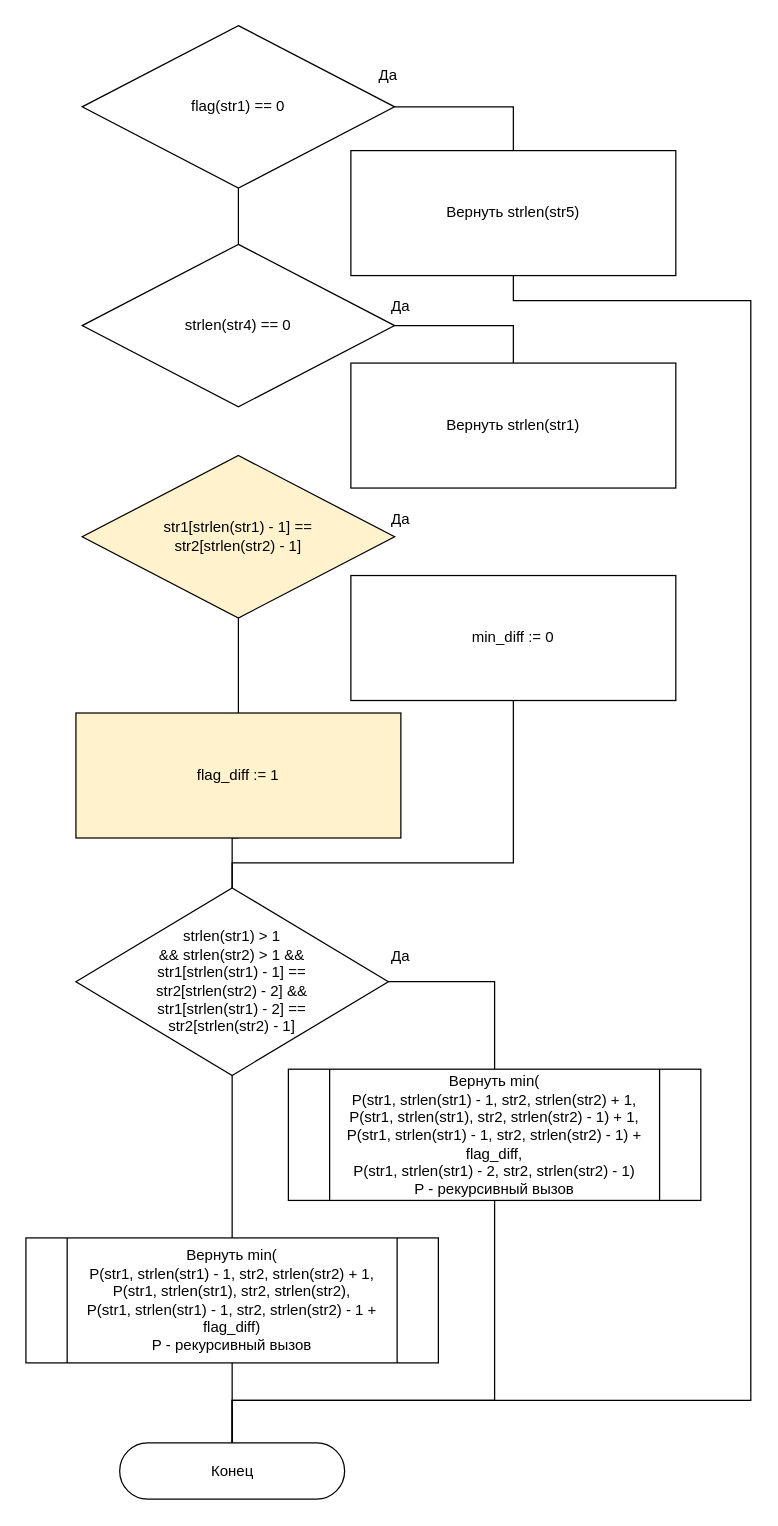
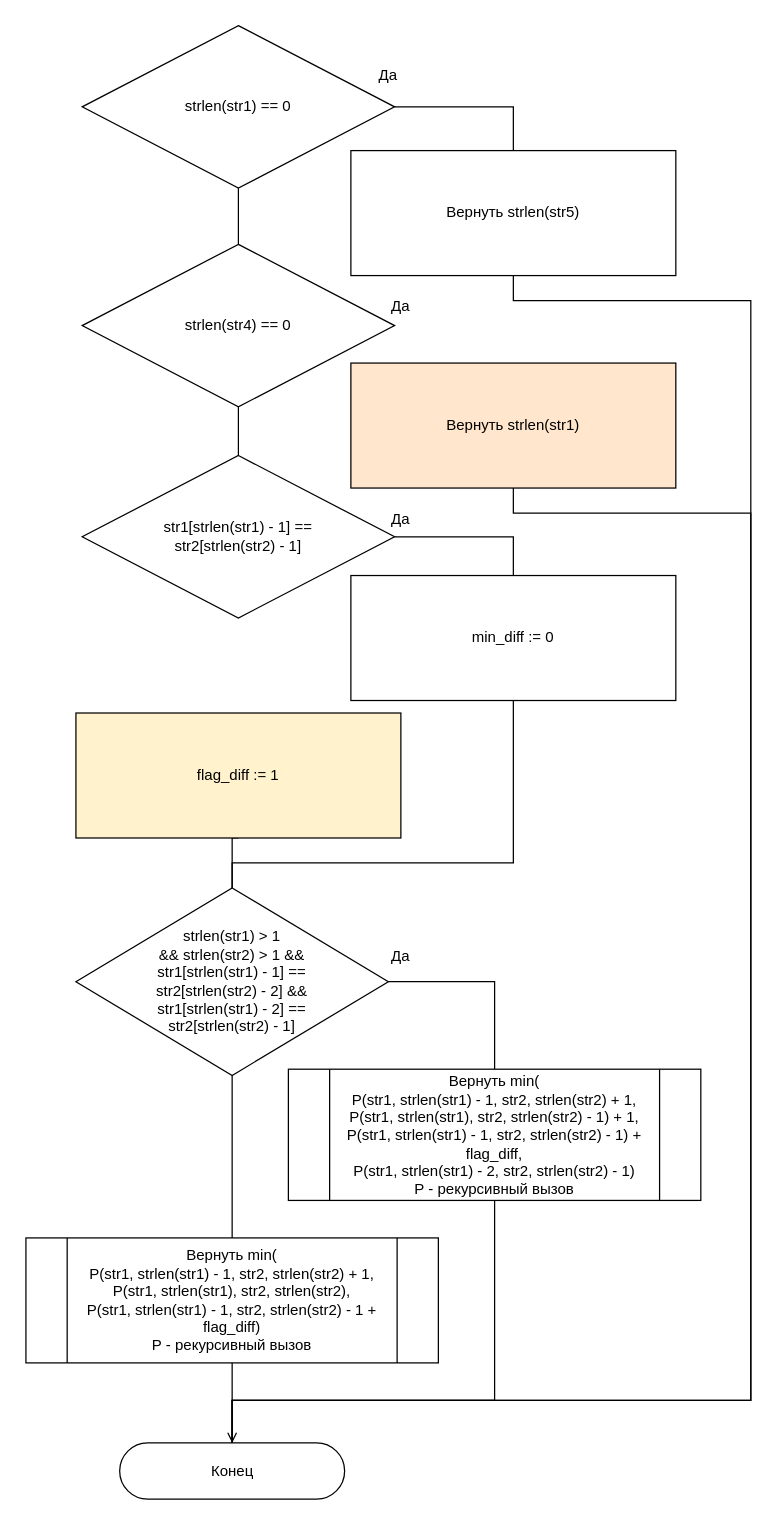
  <mxCell id="0" />
  <mxCell id="1" parent="0" />
  <mxCell id="2" style="edgeStyle=orthogonalEdgeStyle;rounded=0;orthogonalLoop=1;jettySize=auto;html=1;exitX=0.5;exitY=1;exitDx=0;exitDy=0;entryX=0.5;entryY=0;entryDx=0;entryDy=0;endArrow=none;endFill=0;" parent="1" source="4" target="10" edge="1"><mxGeometry relative="1" as="geometry"><mxPoint x="190" y="100" as="targetPoint" /></mxGeometry></mxCell>
  <mxCell id="3" style="edgeStyle=orthogonalEdgeStyle;rounded=0;orthogonalLoop=1;jettySize=auto;html=1;exitX=1;exitY=0.5;exitDx=0;exitDy=0;entryX=0.5;entryY=0;entryDx=0;entryDy=0;endArrow=none;endFill=0;" parent="1" source="4" target="7" edge="1"><mxGeometry relative="1" as="geometry" /></mxCell>
- <mxCell id="4" value="flag(str1) == 0" style="rhombus;whiteSpace=wrap;html=1;shadow=0;" parent="1" vertex="1"><mxGeometry x="65" y="20" width="250" height="130" as="geometry" /></mxCell>
+ <mxCell id="4" value="strlen(str1) == 0" style="rhombus;whiteSpace=wrap;html=1;shadow=0;" parent="1" vertex="1"><mxGeometry x="65" y="20" width="250" height="130" as="geometry" /></mxCell>
  <mxCell id="5" value="Да" style="text;html=1;strokeColor=none;fillColor=none;align=center;verticalAlign=middle;whiteSpace=wrap;rounded=0;shadow=0;" parent="1" vertex="1"><mxGeometry x="280" y="45" width="60" height="30" as="geometry" /></mxCell>
- <mxCell id="6" style="edgeStyle=orthogonalEdgeStyle;rounded=0;orthogonalLoop=1;jettySize=auto;html=1;exitX=0.5;exitY=1;exitDx=0;exitDy=0;entryX=0.5;entryY=0.5;entryDx=0;entryDy=-22.5;entryPerimeter=0;endArrow=none;endFill=0;" parent="1" source="7" target="30" edge="1"><mxGeometry relative="1" as="geometry"><Array as="points"><mxPoint x="410" y="240" /><mxPoint x="600" y="240" /><mxPoint x="600" y="1120" /><mxPoint x="185" y="1120" /></Array></mxGeometry></mxCell>
+ <mxCell id="6" style="edgeStyle=orthogonalEdgeStyle;rounded=0;orthogonalLoop=1;jettySize=auto;html=1;exitX=0.5;exitY=1;exitDx=0;exitDy=0;entryX=0.5;entryY=0.5;entryDx=0;entryDy=-22.5;entryPerimeter=0;endArrow=open;endFill=0;" parent="1" source="7" target="30" edge="1"><mxGeometry relative="1" as="geometry"><Array as="points"><mxPoint x="410" y="240" /><mxPoint x="600" y="240" /><mxPoint x="600" y="1120" /><mxPoint x="185" y="1120" /></Array></mxGeometry></mxCell>
  <mxCell id="7" value="Вернуть strlen(str5)" style="rounded=0;whiteSpace=wrap;html=1;" parent="1" vertex="1"><mxGeometry x="280" y="120" width="260" height="100" as="geometry" /></mxCell>
- <mxCell id="8" style="edgeStyle=orthogonalEdgeStyle;rounded=0;orthogonalLoop=1;jettySize=auto;html=1;exitX=1;exitY=0.5;exitDx=0;exitDy=0;entryX=0.5;entryY=0;entryDx=0;entryDy=0;endArrow=none;endFill=0;" parent="1" source="10" target="12" edge="1"><mxGeometry relative="1" as="geometry" /></mxCell>
+ <mxCell id="9" style="edgeStyle=orthogonalEdgeStyle;rounded=0;orthogonalLoop=1;jettySize=auto;html=1;exitX=0.5;exitY=1;exitDx=0;exitDy=0;entryX=0.5;entryY=0;entryDx=0;entryDy=0;endArrow=none;endFill=0;" parent="1" source="10" target="15" edge="1"><mxGeometry relative="1" as="geometry" /></mxCell>
  <mxCell id="10" value="strlen(str4) == 0" style="rhombus;whiteSpace=wrap;html=1;shadow=0;" parent="1" vertex="1"><mxGeometry x="65" y="195" width="250" height="130" as="geometry" /></mxCell>
- <mxCell id="12" value="Вернуть strlen(str1)" style="rounded=0;whiteSpace=wrap;html=1;" parent="1" vertex="1"><mxGeometry x="280" y="290" width="260" height="100" as="geometry" /></mxCell>
- <mxCell id="14" style="edgeStyle=orthogonalEdgeStyle;rounded=0;orthogonalLoop=1;jettySize=auto;html=1;exitX=0.5;exitY=1;exitDx=0;exitDy=0;entryX=0.5;entryY=0;entryDx=0;entryDy=0;endArrow=none;endFill=0;" parent="1" source="15" target="21" edge="1"><mxGeometry relative="1" as="geometry" /></mxCell>
- <mxCell id="15" value="str1[strlen(str1) - 1] ==&lt;br&gt;str2[strlen(str2) - 1]" style="rhombus;whiteSpace=wrap;html=1;shadow=0;fillColor=#fff2cc;" parent="1" vertex="1"><mxGeometry x="65" y="364" width="250" height="130" as="geometry" /></mxCell>
+ <mxCell id="11" style="edgeStyle=orthogonalEdgeStyle;rounded=0;orthogonalLoop=1;jettySize=auto;html=1;exitX=0.5;exitY=1;exitDx=0;exitDy=0;entryX=0.5;entryY=0.5;entryDx=0;entryDy=-22.5;entryPerimeter=0;endArrow=none;endFill=0;" parent="1" source="12" target="30" edge="1"><mxGeometry relative="1" as="geometry"><Array as="points"><mxPoint x="410" y="410" /><mxPoint x="600" y="410" /><mxPoint x="600" y="1120" /><mxPoint x="185" y="1120" /></Array></mxGeometry></mxCell>
+ <mxCell id="12" value="Вернуть strlen(str1)" style="rounded=0;whiteSpace=wrap;html=1;fillColor=#ffe6cc;" parent="1" vertex="1"><mxGeometry x="280" y="290" width="260" height="100" as="geometry" /></mxCell>
+ <mxCell id="13" style="edgeStyle=orthogonalEdgeStyle;rounded=0;orthogonalLoop=1;jettySize=auto;html=1;exitX=1;exitY=0.5;exitDx=0;exitDy=0;entryX=0.5;entryY=0;entryDx=0;entryDy=0;endArrow=none;endFill=0;" parent="1" source="15" target="19" edge="1"><mxGeometry relative="1" as="geometry" /></mxCell>
+ <mxCell id="15" value="str1[strlen(str1) - 1] ==&lt;br&gt;str2[strlen(str2) - 1]" style="rhombus;whiteSpace=wrap;html=1;shadow=0;" parent="1" vertex="1"><mxGeometry x="65" y="364" width="250" height="130" as="geometry" /></mxCell>
  <mxCell id="16" value="Да" style="text;html=1;strokeColor=none;fillColor=none;align=center;verticalAlign=middle;whiteSpace=wrap;rounded=0;shadow=0;" parent="1" vertex="1"><mxGeometry x="290" y="230" width="60" height="30" as="geometry" /></mxCell>
  <mxCell id="17" value="Да" style="text;html=1;strokeColor=none;fillColor=none;align=center;verticalAlign=middle;whiteSpace=wrap;rounded=0;shadow=0;" parent="1" vertex="1"><mxGeometry x="290" y="400" width="60" height="30" as="geometry" /></mxCell>
  <mxCell id="18" style="edgeStyle=orthogonalEdgeStyle;rounded=0;orthogonalLoop=1;jettySize=auto;html=1;exitX=0.5;exitY=1;exitDx=0;exitDy=0;entryX=0.5;entryY=0;entryDx=0;entryDy=0;endArrow=none;endFill=0;" parent="1" source="19" target="24" edge="1"><mxGeometry relative="1" as="geometry"><Array as="points"><mxPoint x="410" y="690" /><mxPoint x="185" y="690" /></Array></mxGeometry></mxCell>
  <mxCell id="19" value="min_diff := 0" style="rounded=0;whiteSpace=wrap;html=1;" parent="1" vertex="1"><mxGeometry x="280" y="460" width="260" height="100" as="geometry" /></mxCell>
  <mxCell id="20" style="edgeStyle=orthogonalEdgeStyle;rounded=0;orthogonalLoop=1;jettySize=auto;html=1;exitX=0.5;exitY=1;exitDx=0;exitDy=0;entryX=0.5;entryY=0;entryDx=0;entryDy=0;endArrow=none;endFill=0;" parent="1" source="21" target="24" edge="1"><mxGeometry relative="1" as="geometry"><Array as="points"><mxPoint x="185" y="670" /></Array></mxGeometry></mxCell>
  <mxCell id="21" value="flag_diff := 1" style="rounded=0;whiteSpace=wrap;html=1;fillColor=#fff2cc;" parent="1" vertex="1"><mxGeometry x="60" y="570" width="260" height="100" as="geometry" /></mxCell>
  <mxCell id="22" style="edgeStyle=orthogonalEdgeStyle;rounded=0;orthogonalLoop=1;jettySize=auto;html=1;exitX=1;exitY=0.5;exitDx=0;exitDy=0;entryX=0.5;entryY=0;entryDx=0;entryDy=0;endArrow=none;endFill=0;" parent="1" source="24" target="27" edge="1"><mxGeometry relative="1" as="geometry"><mxPoint x="270" y="1290" as="targetPoint" /></mxGeometry></mxCell>
  <mxCell id="23" style="edgeStyle=orthogonalEdgeStyle;rounded=0;orthogonalLoop=1;jettySize=auto;html=1;exitX=0.5;exitY=1;exitDx=0;exitDy=0;entryX=0.5;entryY=0;entryDx=0;entryDy=0;endArrow=none;endFill=0;" parent="1" source="24" target="29" edge="1"><mxGeometry relative="1" as="geometry" /></mxCell>
  <mxCell id="24" value="strlen(str1) &amp;gt; 1 &lt;br&gt;&amp;amp;&amp;amp; strlen(str2) &amp;gt; 1 &amp;amp;&amp;amp;&lt;br&gt;str1[strlen(str1) - 1] ==&lt;br&gt;str2[strlen(str2) - 2] &amp;amp;&amp;amp;&lt;br&gt;str1[strlen(str1) - 2] ==&lt;br&gt;str2[strlen(str2) - 1]" style="rhombus;whiteSpace=wrap;html=1;shadow=0;" parent="1" vertex="1"><mxGeometry x="60" y="710" width="250" height="150" as="geometry" /></mxCell>
  <mxCell id="25" value="Да" style="text;html=1;strokeColor=none;fillColor=none;align=center;verticalAlign=middle;whiteSpace=wrap;rounded=0;shadow=0;" parent="1" vertex="1"><mxGeometry x="290" y="750" width="60" height="30" as="geometry" /></mxCell>
  <mxCell id="26" style="edgeStyle=orthogonalEdgeStyle;rounded=0;orthogonalLoop=1;jettySize=auto;html=1;exitX=0.5;exitY=1;exitDx=0;exitDy=0;entryX=0.5;entryY=0.5;entryDx=0;entryDy=-22.5;entryPerimeter=0;endArrow=none;endFill=0;" parent="1" source="27" target="30" edge="1"><mxGeometry relative="1" as="geometry"><Array as="points"><mxPoint x="395" y="1120" /><mxPoint x="185" y="1120" /></Array></mxGeometry></mxCell>
  <mxCell id="27" value="Вернуть min(&lt;br&gt;Р(str1, strlen(str1) - 1, str2, strlen(str2) + 1,&lt;br&gt;Р(str1, strlen(str1), str2, strlen(str2) - 1) + 1,&lt;br&gt;Р(str1, strlen(str1) - 1, str2, strlen(str2) - 1) + flag_diff,&lt;br&gt;Р(str1, strlen(str1) - 2, str2, strlen(str2) - 1)&lt;br&gt;Р - рекурсивный вызов" style="shape=process;whiteSpace=wrap;html=1;backgroundOutline=1;" parent="1" vertex="1"><mxGeometry x="230" y="855" width="330" height="105" as="geometry" /></mxCell>
  <mxCell id="28" style="edgeStyle=orthogonalEdgeStyle;rounded=0;orthogonalLoop=1;jettySize=auto;html=1;exitX=0.5;exitY=1;exitDx=0;exitDy=0;entryX=0.5;entryY=0.5;entryDx=0;entryDy=-22.5;entryPerimeter=0;endArrow=none;endFill=0;" parent="1" source="29" target="30" edge="1"><mxGeometry relative="1" as="geometry" /></mxCell>
  <mxCell id="29" value="Вернуть min(&lt;br&gt;Р(str1, strlen(str1) - 1, str2, strlen(str2) + 1,&lt;br&gt;Р(str1, strlen(str1), str2, strlen(str2),&lt;br&gt;Р(str1, strlen(str1) - 1, str2, strlen(str2) - 1 + flag_diff)&lt;br&gt;Р - рекурсивный вызов" style="shape=process;whiteSpace=wrap;html=1;backgroundOutline=1;" parent="1" vertex="1"><mxGeometry x="20" y="990" width="330" height="100" as="geometry" /></mxCell>
  <mxCell id="30" value="Конец" style="html=1;dashed=0;whitespace=wrap;shape=mxgraph.dfd.start" parent="1" vertex="1"><mxGeometry x="95" y="1154" width="180" height="45" as="geometry" /></mxCell>
